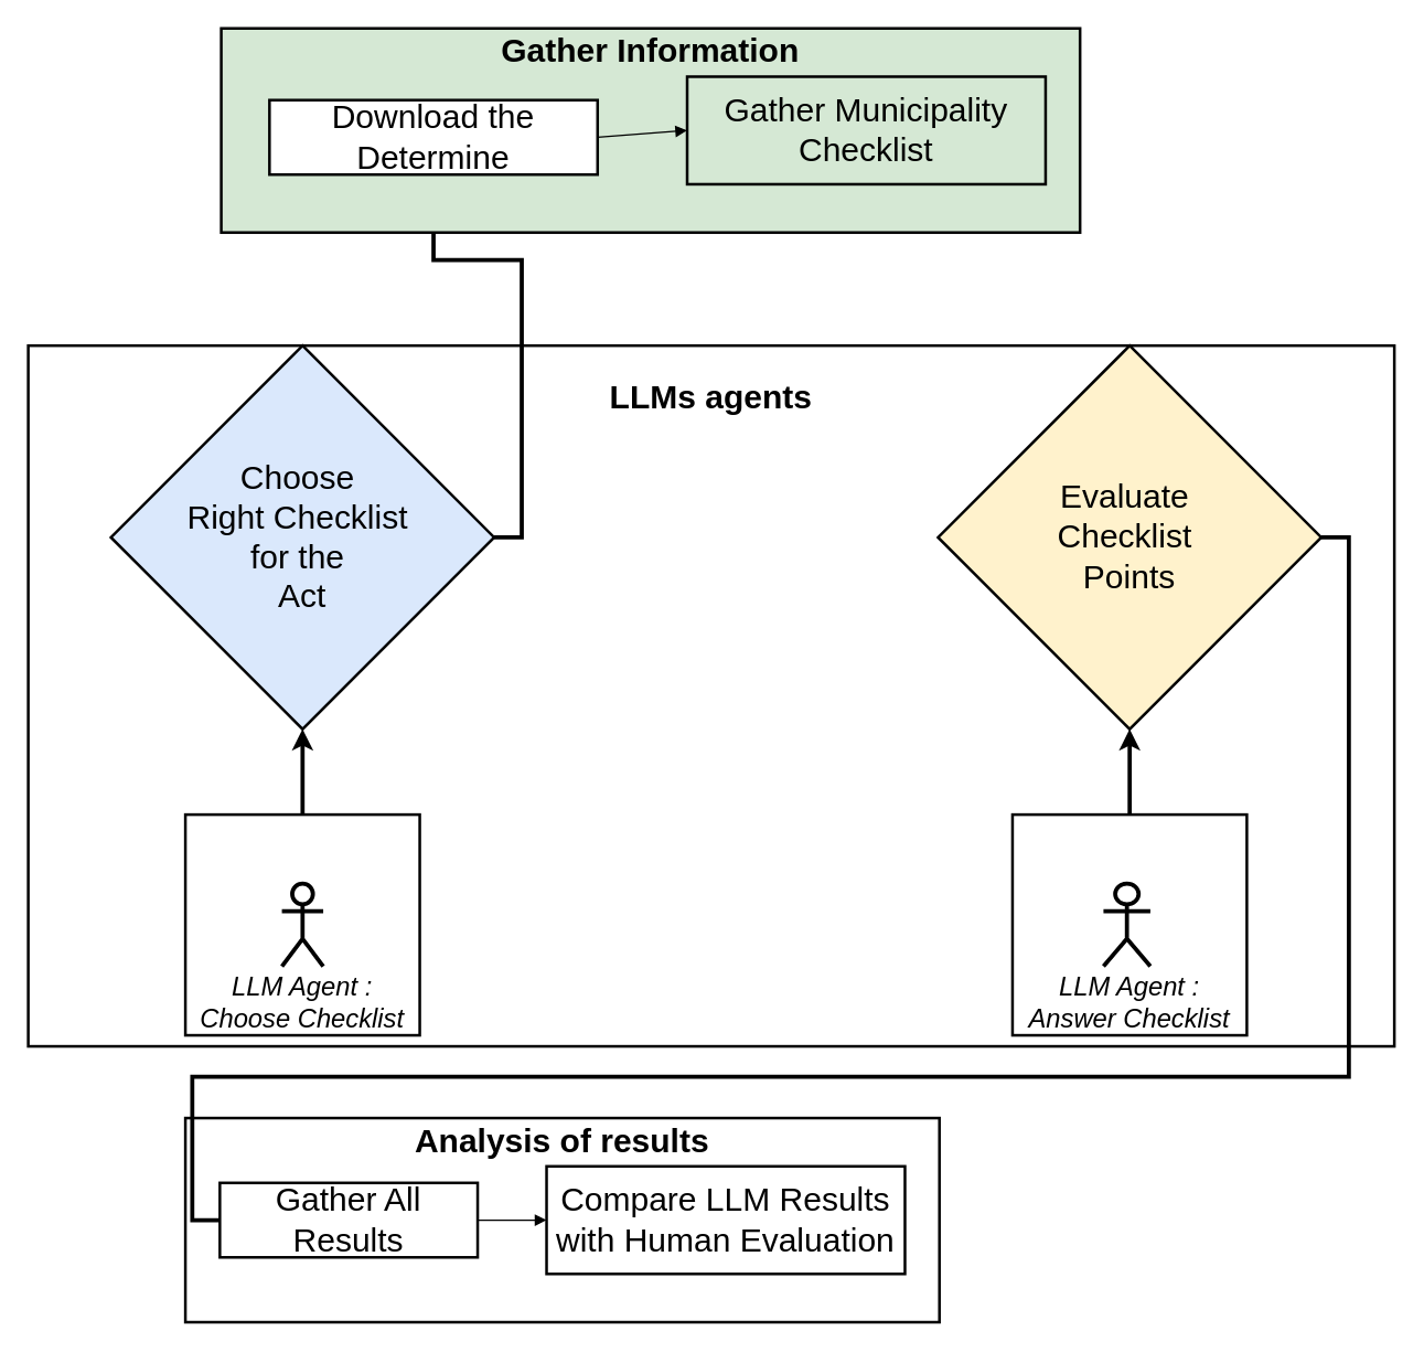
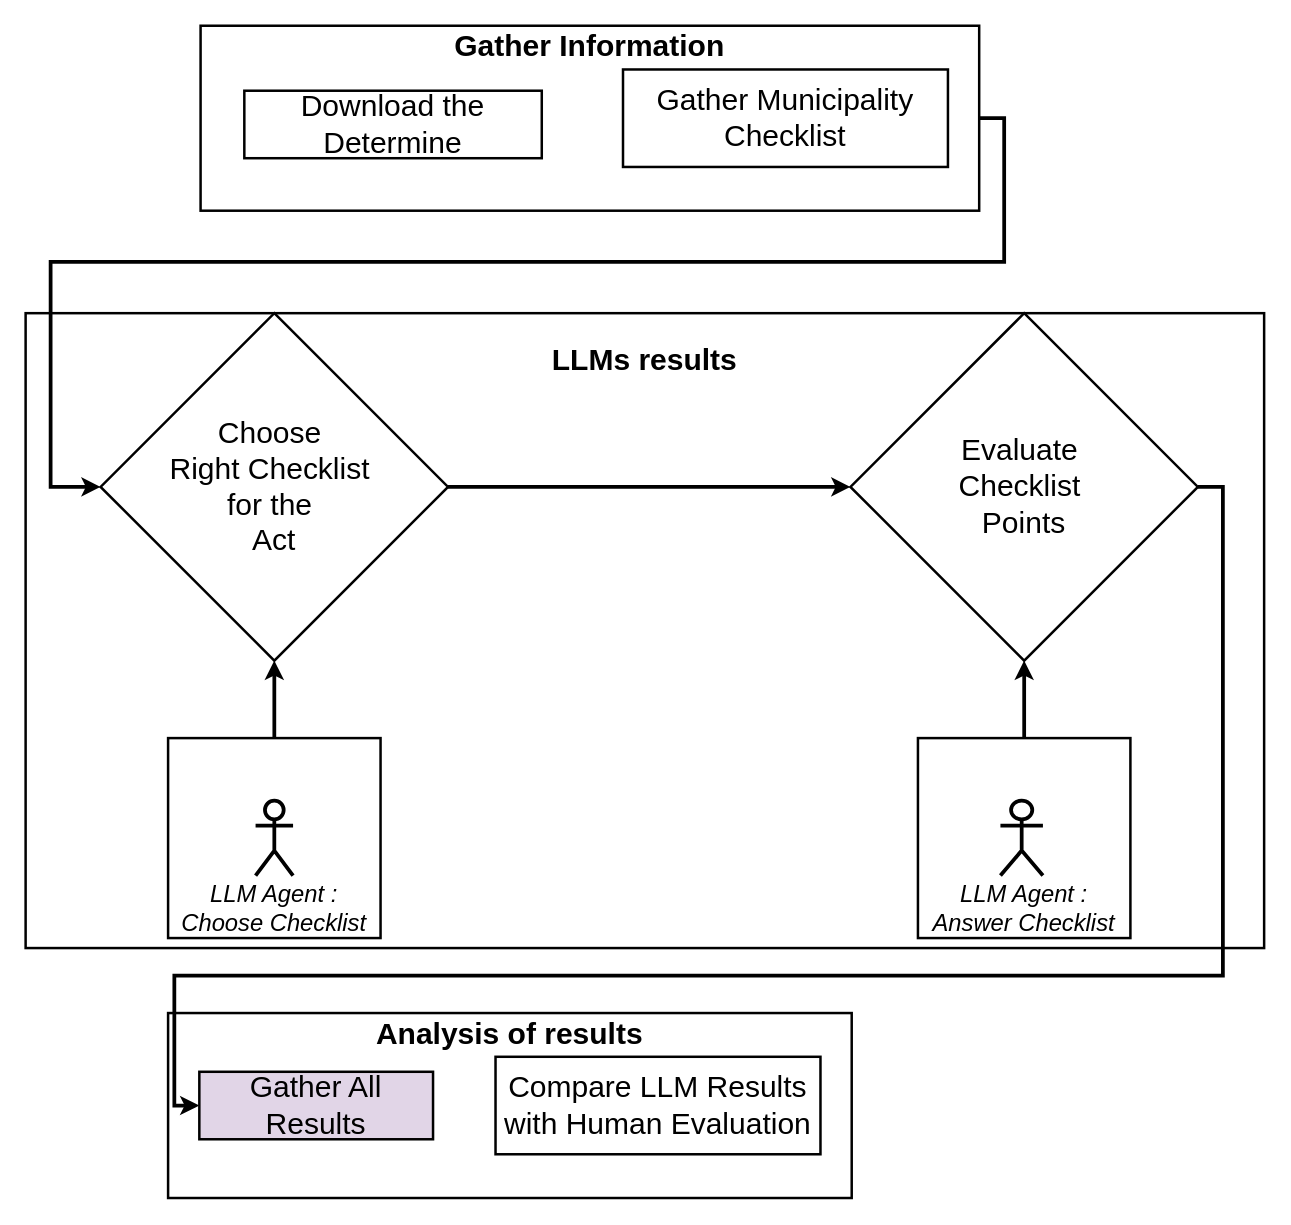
  <mxCell id="0" />
  <mxCell id="1" parent="0" />
- <mxCell id="2" value="LLMs agents&#10;&#10;&#10;&#10;&#10;&#10;&#10;&#10;&#10;&#10;&#10;&#10;&#10;&#10;&#10;" style="whiteSpace=wrap;strokeWidth=2;fontStyle=1;fontSize=24;" vertex="1" parent="1"><mxGeometry x="20" y="250" width="991" height="508" as="geometry" /></mxCell>
- <mxCell id="4" style="edgeStyle=orthogonalEdgeStyle;rounded=0;orthogonalLoop=1;jettySize=auto;html=1;exitX=1;exitY=0.5;exitDx=0;exitDy=0;strokeWidth=3;" edge="1" parent="1" source="5" target="17"><mxGeometry relative="1" as="geometry" /></mxCell>
- <mxCell id="5" value="Choose &#10;Right Checklist &#10;for the &#10;Act" style="rhombus;strokeWidth=2;whiteSpace=wrap;fontStyle=0;fontSize=24;fillColor=#dae8fc;" vertex="1" parent="1"><mxGeometry x="80" y="250" width="278" height="278" as="geometry" /></mxCell>
+ <mxCell id="2" value="LLMs results&#10;&#10;&#10;&#10;&#10;&#10;&#10;&#10;&#10;&#10;&#10;&#10;&#10;&#10;&#10;" style="whiteSpace=wrap;strokeWidth=2;fontStyle=1;fontSize=24;" vertex="1" parent="1"><mxGeometry x="20" y="250" width="991" height="508" as="geometry" /></mxCell>
+ <mxCell id="3" style="edgeStyle=orthogonalEdgeStyle;rounded=0;orthogonalLoop=1;jettySize=auto;html=1;exitX=1;exitY=0.5;exitDx=0;exitDy=0;strokeWidth=3;" edge="1" parent="1" source="15" target="5"><mxGeometry relative="1" as="geometry"><Array as="points"><mxPoint x="803" y="94" /><mxPoint x="803" y="209" /><mxPoint x="40" y="209" /><mxPoint x="40" y="389" /></Array></mxGeometry></mxCell>
+ <mxCell id="4" style="edgeStyle=orthogonalEdgeStyle;rounded=0;orthogonalLoop=1;jettySize=auto;html=1;exitX=1;exitY=0.5;exitDx=0;exitDy=0;strokeWidth=3;" edge="1" parent="1" source="5" target="8"><mxGeometry relative="1" as="geometry" /></mxCell>
+ <mxCell id="5" value="Choose &#10;Right Checklist &#10;for the &#10;Act" style="rhombus;strokeWidth=2;whiteSpace=wrap;fontStyle=0;fontSize=24;" vertex="1" parent="1"><mxGeometry x="80" y="250" width="278" height="278" as="geometry" /></mxCell>
  <mxCell id="6" style="edgeStyle=orthogonalEdgeStyle;rounded=0;orthogonalLoop=1;jettySize=auto;html=1;strokeWidth=3;" edge="1" parent="1" source="7" target="5"><mxGeometry relative="1" as="geometry" /></mxCell>
  <mxCell id="7" value="&#10; &#10;&#10;&#10;&#10;LLM Agent : Choose Checklist" style="whiteSpace=wrap;strokeWidth=2;fontSize=19;fontStyle=2" vertex="1" parent="1"><mxGeometry x="134" y="590" width="170" height="160" as="geometry" /></mxCell>
- <mxCell id="8" value="Evaluate &#10;Checklist &#10;Points" style="rhombus;strokeWidth=2;whiteSpace=wrap;fontSize=24;fillColor=#fff2cc;" vertex="1" parent="1"><mxGeometry x="680" y="250" width="278" height="278" as="geometry" /></mxCell>
+ <mxCell id="8" value="Evaluate &#10;Checklist &#10;Points" style="rhombus;strokeWidth=2;whiteSpace=wrap;fontSize=24;" vertex="1" parent="1"><mxGeometry x="680" y="250" width="278" height="278" as="geometry" /></mxCell>
  <mxCell id="9" value="" style="group" vertex="1" connectable="0" parent="1"><mxGeometry x="134" y="810" width="547" height="148" as="geometry" /></mxCell>
  <mxCell id="10" value="Analysis of results&#10;&#10;&#10;&#10;" style="whiteSpace=wrap;strokeWidth=2;fontStyle=1;fontSize=24;" vertex="1" parent="9"><mxGeometry width="547" height="148" as="geometry" /></mxCell>
  <mxCell id="11" value="Compare LLM Results with Human Evaluation" style="whiteSpace=wrap;strokeWidth=2;fontSize=24;" vertex="1" parent="9"><mxGeometry x="262" y="35" width="260" height="78" as="geometry" /></mxCell>
- <mxCell id="12" value="Gather All Results" style="whiteSpace=wrap;strokeWidth=2;fontSize=24;" vertex="1" parent="9"><mxGeometry x="25" y="47" width="187" height="54" as="geometry" /></mxCell>
- <mxCell id="13" value="" style="curved=1;startArrow=none;endArrow=block;exitX=1;exitY=0.5;entryX=0;entryY=0.5;rounded=0;" edge="1" parent="9" source="12" target="11"><mxGeometry relative="1" as="geometry"><Array as="points" /></mxGeometry></mxCell>
+ <mxCell id="12" value="Gather All Results" style="whiteSpace=wrap;strokeWidth=2;fontSize=24;fillColor=#e1d5e7;" vertex="1" parent="9"><mxGeometry x="25" y="47" width="187" height="54" as="geometry" /></mxCell>
  <mxCell id="14" value="" style="group" vertex="1" connectable="0" parent="1"><mxGeometry x="160" y="20" width="623" height="148" as="geometry" /></mxCell>
- <mxCell id="15" value="Gather Information&#10;&#10;&#10;&#10;" style="whiteSpace=wrap;strokeWidth=2;movable=1;resizable=1;rotatable=1;deletable=1;editable=1;locked=0;connectable=1;fontStyle=1;fontSize=24;fillColor=#d5e8d4;" vertex="1" parent="14"><mxGeometry width="623" height="148" as="geometry" /></mxCell>
- <mxCell id="16" value="Gather Municipality Checklist" style="whiteSpace=wrap;strokeWidth=2;movable=1;resizable=1;rotatable=1;deletable=1;editable=1;locked=0;connectable=1;fontSize=24;fillColor=#d5e8d4;" vertex="1" parent="14"><mxGeometry x="338" y="35" width="260" height="78" as="geometry" /></mxCell>
+ <mxCell id="15" value="Gather Information&#10;&#10;&#10;&#10;" style="whiteSpace=wrap;strokeWidth=2;movable=1;resizable=1;rotatable=1;deletable=1;editable=1;locked=0;connectable=1;fontStyle=1;fontSize=24;" vertex="1" parent="14"><mxGeometry width="623" height="148" as="geometry" /></mxCell>
+ <mxCell id="16" value="Gather Municipality Checklist" style="whiteSpace=wrap;strokeWidth=2;movable=1;resizable=1;rotatable=1;deletable=1;editable=1;locked=0;connectable=1;fontSize=24;" vertex="1" parent="14"><mxGeometry x="338" y="35" width="260" height="78" as="geometry" /></mxCell>
  <mxCell id="17" value="Download the Determine" style="whiteSpace=wrap;strokeWidth=2;movable=1;resizable=1;rotatable=1;deletable=1;editable=1;locked=0;connectable=1;fontSize=24;" vertex="1" parent="14"><mxGeometry x="35" y="52" width="238" height="54" as="geometry" /></mxCell>
- <mxCell id="18" value="" style="curved=1;startArrow=none;endArrow=block;exitX=1;exitY=0.5;entryX=0;entryY=0.5;rounded=0;movable=1;resizable=1;rotatable=1;deletable=1;editable=1;locked=0;connectable=1;" edge="1" parent="14" source="17" target="16"><mxGeometry relative="1" as="geometry"><Array as="points" /></mxGeometry></mxCell>
- <mxCell id="19" style="edgeStyle=orthogonalEdgeStyle;rounded=0;orthogonalLoop=1;jettySize=auto;html=1;exitX=1;exitY=0.5;exitDx=0;exitDy=0;entryX=0;entryY=0.5;entryDx=0;entryDy=0;strokeWidth=3;endArrow=none;" edge="1" parent="1" source="8" target="12"><mxGeometry relative="1" as="geometry"><Array as="points"><mxPoint x="978" y="389" /><mxPoint x="978" y="780" /><mxPoint x="139" y="780" /><mxPoint x="139" y="884" /></Array></mxGeometry></mxCell>
+ <mxCell id="19" style="edgeStyle=orthogonalEdgeStyle;rounded=0;orthogonalLoop=1;jettySize=auto;html=1;exitX=1;exitY=0.5;exitDx=0;exitDy=0;entryX=0;entryY=0.5;entryDx=0;entryDy=0;strokeWidth=3;" edge="1" parent="1" source="8" target="12"><mxGeometry relative="1" as="geometry"><Array as="points"><mxPoint x="978" y="389" /><mxPoint x="978" y="780" /><mxPoint x="139" y="780" /><mxPoint x="139" y="884" /></Array></mxGeometry></mxCell>
  <mxCell id="20" value="" style="shape=umlActor;verticalLabelPosition=bottom;verticalAlign=top;html=1;outlineConnect=0;fontSize=13;strokeWidth=3;" vertex="1" parent="1"><mxGeometry x="204" y="640" width="30" height="60" as="geometry" /></mxCell>
  <mxCell id="21" style="edgeStyle=orthogonalEdgeStyle;rounded=0;orthogonalLoop=1;jettySize=auto;html=1;strokeWidth=3;" edge="1" parent="1" source="22"><mxGeometry relative="1" as="geometry"><mxPoint x="819" y="528" as="targetPoint" /></mxGeometry></mxCell>
  <mxCell id="22" value="&#10; &#10;&#10;&#10;&#10;LLM Agent : Answer Checklist" style="whiteSpace=wrap;strokeWidth=2;fontSize=19;fontStyle=2" vertex="1" parent="1"><mxGeometry x="734" y="590" width="170" height="160" as="geometry" /></mxCell>
  <mxCell id="23" value="" style="shape=umlActor;verticalLabelPosition=bottom;verticalAlign=top;html=1;outlineConnect=0;fontSize=13;strokeWidth=3;" vertex="1" parent="1"><mxGeometry x="800" y="640" width="34" height="60" as="geometry" /></mxCell>
